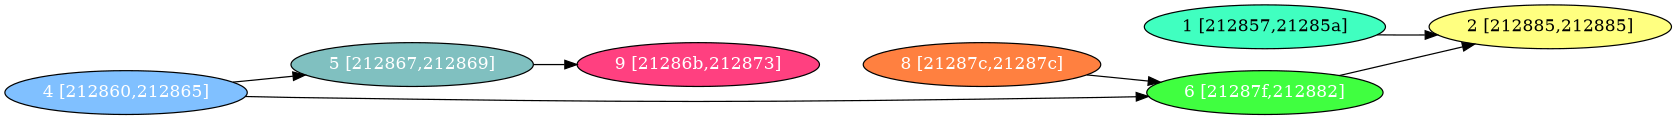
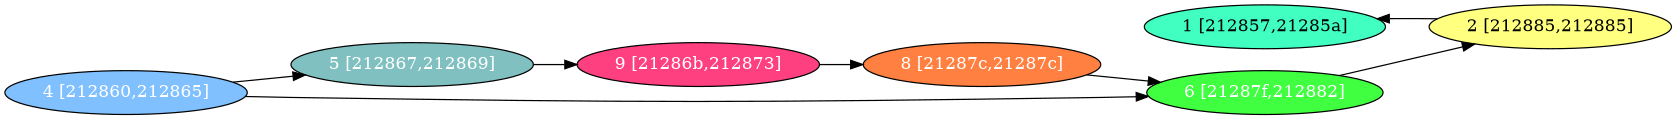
  digraph {
    rankdir=LR
    node [fontcolor="#ffffff" shape=oval style=filled]
    n1 [fillcolor="#40FFC0" fontcolor="#000000" label="1 [212857,21285a]"]
    n2 [fillcolor="#FFFF80" fontcolor="#000000" label="2 [212885,212885]"]
    n3 [fillcolor="#80C0FF" label="4 [212860,212865]"]
    n4 [fillcolor="#80C0C0" label="5 [212867,212869]"]
    n5 [fillcolor="#40FF40" label="6 [21287f,212882]"]
    n6 [fillcolor="#FF4080" label="9 [21286b,212873]"]
    n7 [fillcolor="#FF8040" label="8 [21287c,21287c]"]
-   n1 -> n2
+   n2 -> n1
    n3 -> n4
    n3 -> n5
    n4 -> n6
    n5 -> n2
+   n6 -> n7
    n7 -> n5
  }
